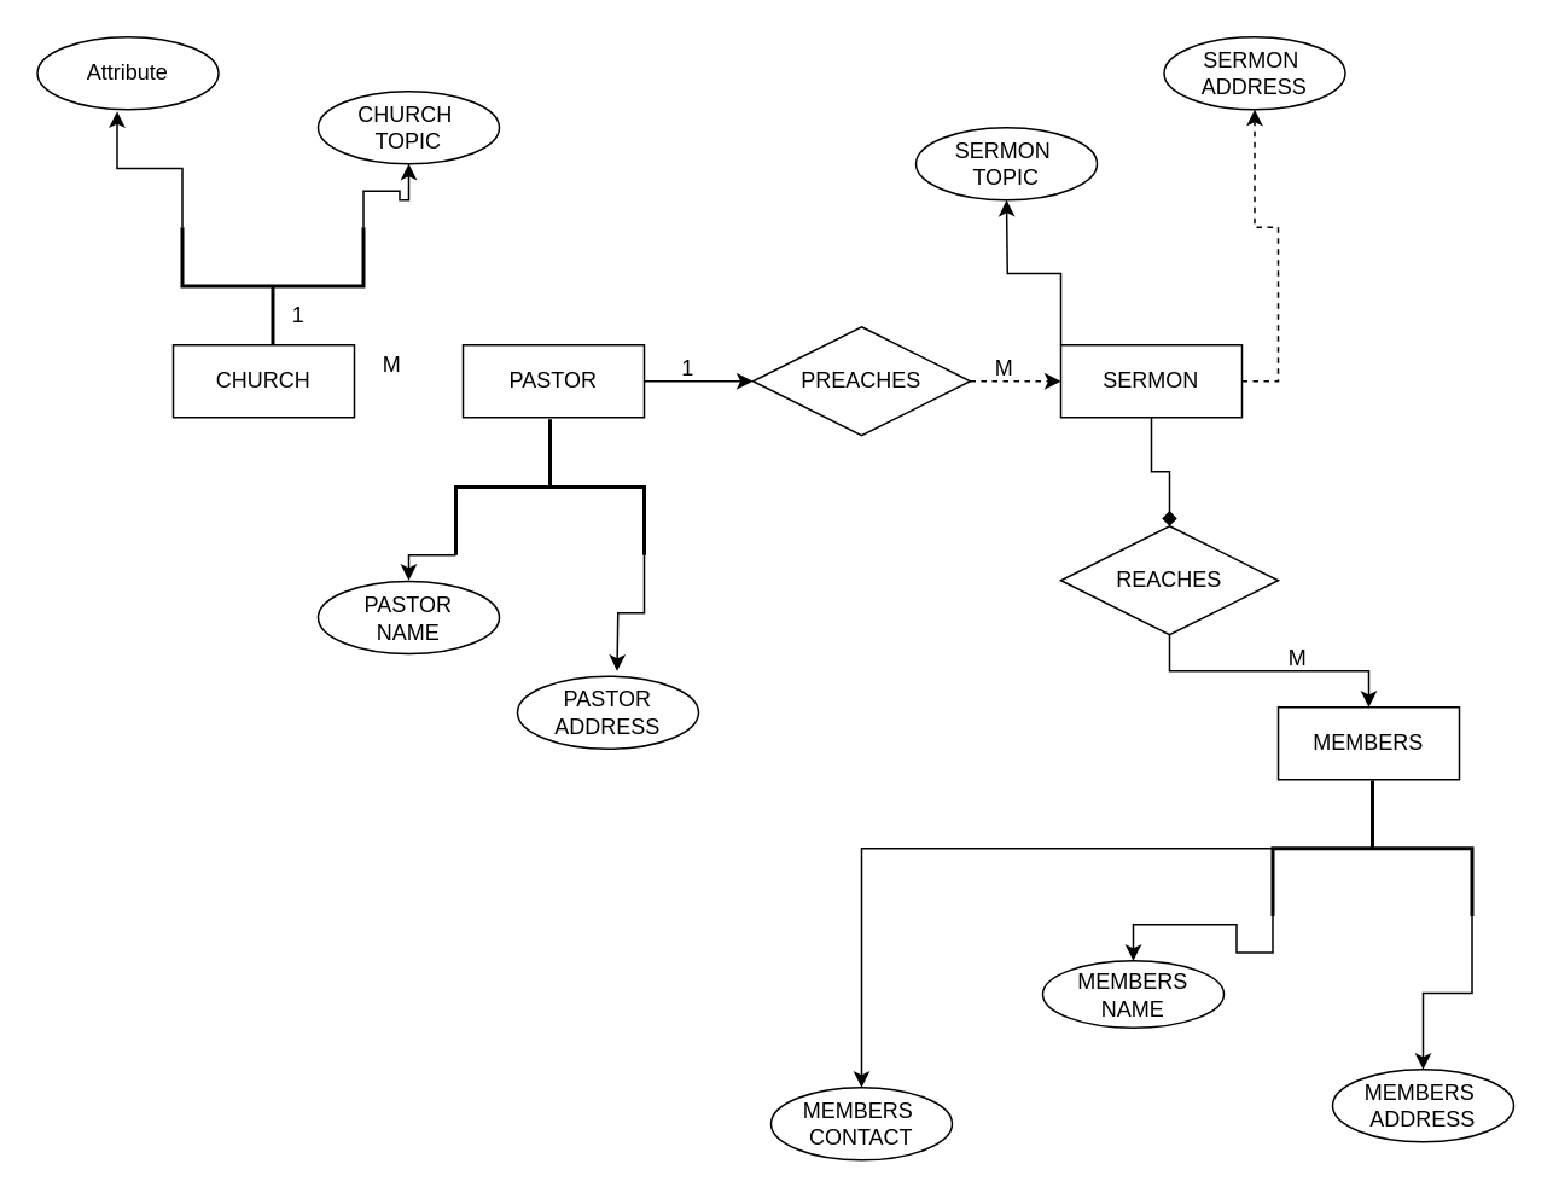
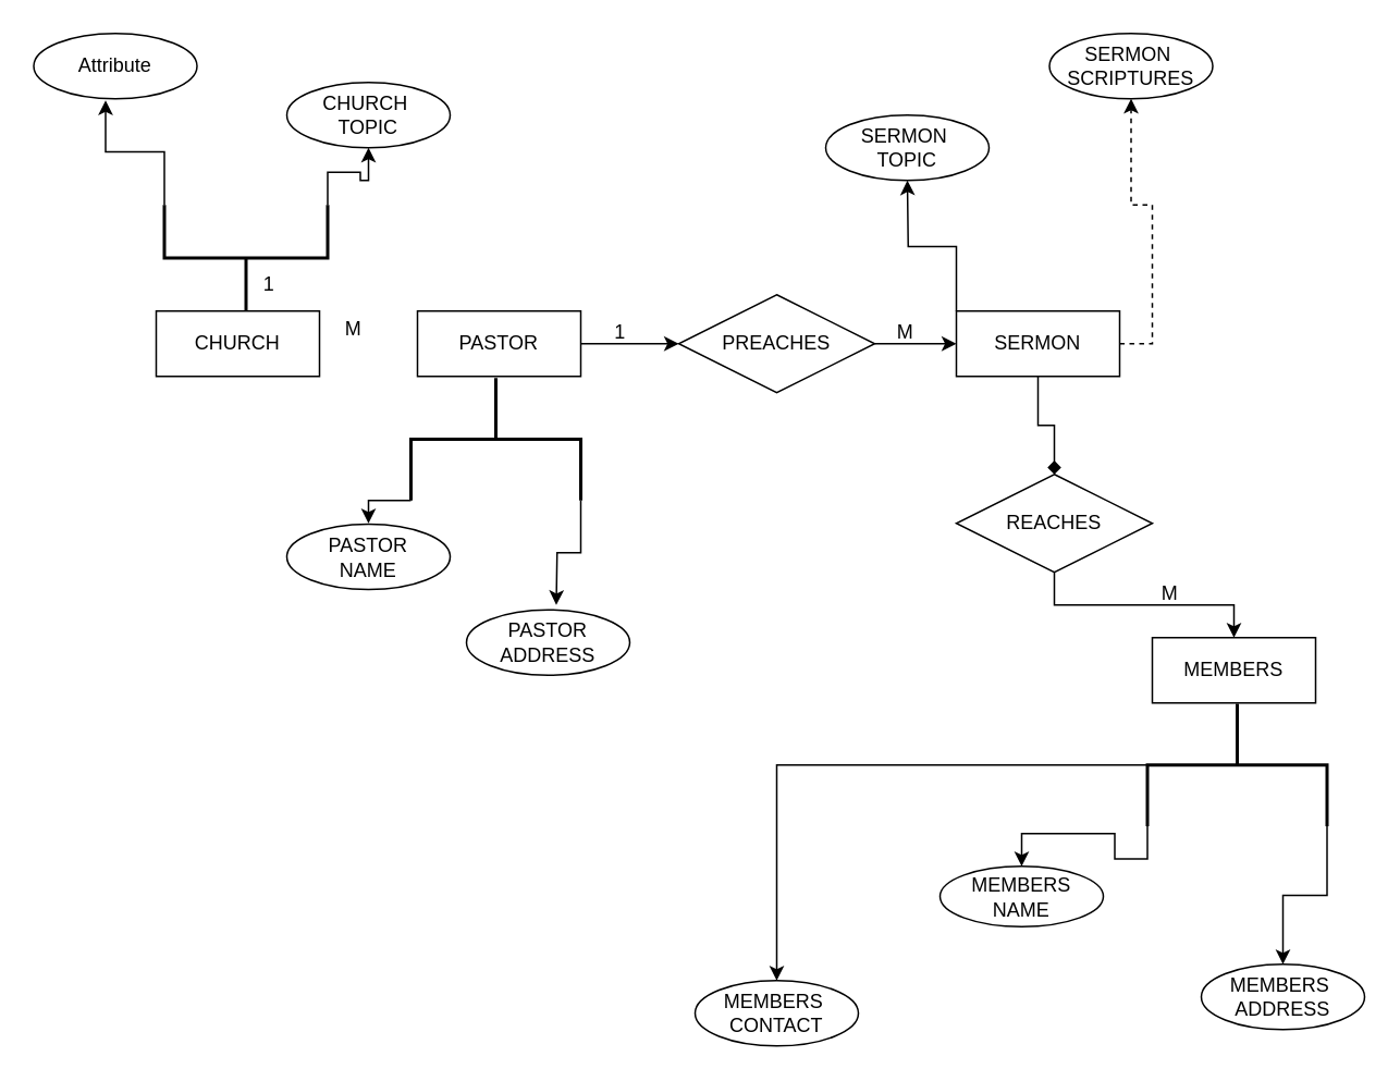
  <mxCell id="0" />
  <mxCell id="1" parent="0" />
  <mxCell id="2" value="CHURCH" style="whiteSpace=wrap;html=1;align=center;" parent="1" vertex="1"><mxGeometry x="95" y="190" width="100" height="40" as="geometry" /></mxCell>
  <mxCell id="3" style="edgeStyle=orthogonalEdgeStyle;rounded=0;orthogonalLoop=1;jettySize=auto;html=1;exitX=1;exitY=0.5;exitDx=0;exitDy=0;entryX=0;entryY=0.5;entryDx=0;entryDy=0;" parent="1" source="4" edge="1"><mxGeometry relative="1" as="geometry"><mxPoint x="415" y="210" as="targetPoint" /></mxGeometry></mxCell>
  <mxCell id="4" value="PASTOR" style="whiteSpace=wrap;html=1;align=center;" parent="1" vertex="1"><mxGeometry x="255" y="190" width="100" height="40" as="geometry" /></mxCell>
  <mxCell id="5" style="edgeStyle=orthogonalEdgeStyle;rounded=0;orthogonalLoop=1;jettySize=auto;html=1;exitX=1;exitY=1;exitDx=0;exitDy=0;exitPerimeter=0;entryX=0.5;entryY=1;entryDx=0;entryDy=0;" parent="1" source="7" target="24" edge="1"><mxGeometry relative="1" as="geometry" /></mxCell>
  <mxCell id="6" style="edgeStyle=orthogonalEdgeStyle;rounded=0;orthogonalLoop=1;jettySize=auto;html=1;exitX=1;exitY=0;exitDx=0;exitDy=0;exitPerimeter=0;entryX=0.44;entryY=1.025;entryDx=0;entryDy=0;entryPerimeter=0;" parent="1" source="7" target="25" edge="1"><mxGeometry relative="1" as="geometry" /></mxCell>
  <mxCell id="7" value="" style="strokeWidth=2;html=1;shape=mxgraph.flowchart.annotation_2;align=left;labelPosition=right;pointerEvents=1;rotation=-90;" parent="1" vertex="1"><mxGeometry x="117.5" y="107.5" width="65" height="100" as="geometry" /></mxCell>
  <mxCell id="8" style="edgeStyle=orthogonalEdgeStyle;rounded=0;orthogonalLoop=1;jettySize=auto;html=1;exitX=1;exitY=1;exitDx=0;exitDy=0;exitPerimeter=0;entryX=0.5;entryY=0;entryDx=0;entryDy=0;" parent="1" source="10" edge="1"><mxGeometry relative="1" as="geometry"><mxPoint x="225" y="320" as="targetPoint" /></mxGeometry></mxCell>
  <mxCell id="9" style="edgeStyle=orthogonalEdgeStyle;rounded=0;orthogonalLoop=1;jettySize=auto;html=1;exitX=1;exitY=0;exitDx=0;exitDy=0;exitPerimeter=0;entryX=0.5;entryY=0;entryDx=0;entryDy=0;" parent="1" source="10" edge="1"><mxGeometry relative="1" as="geometry"><mxPoint x="340" y="370" as="targetPoint" /></mxGeometry></mxCell>
  <mxCell id="10" value="" style="strokeWidth=2;html=1;shape=mxgraph.flowchart.annotation_2;align=left;labelPosition=right;pointerEvents=1;rotation=90;" parent="1" vertex="1"><mxGeometry x="265.5" y="216.5" width="75" height="104" as="geometry" /></mxCell>
- <mxCell id="11" style="edgeStyle=orthogonalEdgeStyle;rounded=0;orthogonalLoop=1;jettySize=auto;html=1;exitX=1;exitY=0.5;exitDx=0;exitDy=0;entryX=0;entryY=0.5;entryDx=0;entryDy=0;dashed=1;" parent="1" source="12" target="16" edge="1"><mxGeometry relative="1" as="geometry" /></mxCell>
+ <mxCell id="11" style="edgeStyle=orthogonalEdgeStyle;rounded=0;orthogonalLoop=1;jettySize=auto;html=1;exitX=1;exitY=0.5;exitDx=0;exitDy=0;entryX=0;entryY=0.5;entryDx=0;entryDy=0;" parent="1" source="12" target="16" edge="1"><mxGeometry relative="1" as="geometry" /></mxCell>
  <mxCell id="12" value="PREACHES" style="shape=rhombus;perimeter=rhombusPerimeter;whiteSpace=wrap;html=1;align=center;" parent="1" vertex="1"><mxGeometry x="415" y="180" width="120" height="60" as="geometry" /></mxCell>
  <mxCell id="13" style="edgeStyle=orthogonalEdgeStyle;rounded=0;orthogonalLoop=1;jettySize=auto;html=1;exitX=0;exitY=0;exitDx=0;exitDy=0;entryX=0.5;entryY=1;entryDx=0;entryDy=0;" parent="1" source="16" edge="1"><mxGeometry relative="1" as="geometry"><mxPoint x="555" y="110" as="targetPoint" /></mxGeometry></mxCell>
  <mxCell id="14" style="edgeStyle=orthogonalEdgeStyle;rounded=0;orthogonalLoop=1;jettySize=auto;html=1;exitX=0.5;exitY=1;exitDx=0;exitDy=0;entryX=0.5;entryY=0;entryDx=0;entryDy=0;endArrow=diamond;" parent="1" source="16" target="18" edge="1"><mxGeometry relative="1" as="geometry" /></mxCell>
  <mxCell id="15" style="edgeStyle=orthogonalEdgeStyle;rounded=0;orthogonalLoop=1;jettySize=auto;html=1;exitX=1;exitY=0.5;exitDx=0;exitDy=0;dashed=1;" parent="1" source="16" target="27" edge="1"><mxGeometry relative="1" as="geometry" /></mxCell>
  <mxCell id="16" value="SERMON" style="whiteSpace=wrap;html=1;align=center;" parent="1" vertex="1"><mxGeometry x="585" y="190" width="100" height="40" as="geometry" /></mxCell>
  <mxCell id="17" style="edgeStyle=orthogonalEdgeStyle;rounded=0;orthogonalLoop=1;jettySize=auto;html=1;exitX=0.5;exitY=1;exitDx=0;exitDy=0;entryX=0.5;entryY=0;entryDx=0;entryDy=0;" parent="1" source="18" target="19" edge="1"><mxGeometry relative="1" as="geometry" /></mxCell>
  <mxCell id="18" value="REACHES" style="shape=rhombus;perimeter=rhombusPerimeter;whiteSpace=wrap;html=1;align=center;" parent="1" vertex="1"><mxGeometry x="585" y="290" width="120" height="60" as="geometry" /></mxCell>
  <mxCell id="19" value="MEMBERS" style="whiteSpace=wrap;html=1;align=center;" parent="1" vertex="1"><mxGeometry x="705" y="390" width="100" height="40" as="geometry" /></mxCell>
  <mxCell id="20" style="edgeStyle=orthogonalEdgeStyle;rounded=0;orthogonalLoop=1;jettySize=auto;html=1;exitX=1;exitY=1;exitDx=0;exitDy=0;exitPerimeter=0;entryX=0.5;entryY=0;entryDx=0;entryDy=0;" parent="1" source="23" target="30" edge="1"><mxGeometry relative="1" as="geometry" /></mxCell>
  <mxCell id="21" style="edgeStyle=orthogonalEdgeStyle;rounded=0;orthogonalLoop=1;jettySize=auto;html=1;exitX=1;exitY=0;exitDx=0;exitDy=0;exitPerimeter=0;" parent="1" source="23" target="31" edge="1"><mxGeometry relative="1" as="geometry" /></mxCell>
  <mxCell id="22" style="edgeStyle=orthogonalEdgeStyle;rounded=0;orthogonalLoop=1;jettySize=auto;html=1;exitX=0.5;exitY=1;exitDx=0;exitDy=0;exitPerimeter=0;entryX=0.5;entryY=0;entryDx=0;entryDy=0;" parent="1" source="23" target="32" edge="1"><mxGeometry relative="1" as="geometry" /></mxCell>
  <mxCell id="23" value="" style="strokeWidth=2;html=1;shape=mxgraph.flowchart.annotation_2;align=left;labelPosition=right;pointerEvents=1;rotation=90;" parent="1" vertex="1"><mxGeometry x="719.5" y="413" width="75" height="110" as="geometry" /></mxCell>
  <mxCell id="24" value="CHURCH&amp;nbsp;&lt;br&gt;TOPIC" style="ellipse;whiteSpace=wrap;html=1;align=center;" parent="1" vertex="1"><mxGeometry x="175" y="50" width="100" height="40" as="geometry" /></mxCell>
  <mxCell id="25" value="Attribute" style="ellipse;whiteSpace=wrap;html=1;align=center;" parent="1" vertex="1"><mxGeometry x="20" y="20" width="100" height="40" as="geometry" /></mxCell>
  <mxCell id="26" value="SERMON&amp;nbsp;&lt;br&gt;TOPIC" style="ellipse;whiteSpace=wrap;html=1;align=center;" parent="1" vertex="1"><mxGeometry x="505" y="70" width="100" height="40" as="geometry" /></mxCell>
- <mxCell id="27" value="SERMON&amp;nbsp;&lt;br&gt;ADDRESS" style="ellipse;whiteSpace=wrap;html=1;align=center;" parent="1" vertex="1"><mxGeometry x="642" y="20" width="100" height="40" as="geometry" /></mxCell>
+ <mxCell id="27" value="SERMON&amp;nbsp;&lt;br&gt;SCRIPTURES" style="ellipse;whiteSpace=wrap;html=1;align=center;" parent="1" vertex="1"><mxGeometry x="642" y="20" width="100" height="40" as="geometry" /></mxCell>
  <mxCell id="28" value="PASTOR&lt;br&gt;NAME" style="ellipse;whiteSpace=wrap;html=1;align=center;" parent="1" vertex="1"><mxGeometry x="175" y="320.5" width="100" height="40" as="geometry" /></mxCell>
  <mxCell id="29" value="PASTOR&lt;br&gt;ADDRESS" style="ellipse;whiteSpace=wrap;html=1;align=center;" parent="1" vertex="1"><mxGeometry x="285" y="373" width="100" height="40" as="geometry" /></mxCell>
  <mxCell id="30" value="MEMBERS NAME" style="ellipse;whiteSpace=wrap;html=1;align=center;" parent="1" vertex="1"><mxGeometry x="575" y="530" width="100" height="37" as="geometry" /></mxCell>
  <mxCell id="31" value="MEMBERS&amp;nbsp;&lt;br&gt;ADDRESS" style="ellipse;whiteSpace=wrap;html=1;align=center;" parent="1" vertex="1"><mxGeometry x="735" y="590" width="100" height="40" as="geometry" /></mxCell>
  <mxCell id="32" value="MEMBERS&amp;nbsp;&lt;br&gt;CONTACT" style="ellipse;whiteSpace=wrap;html=1;align=center;" parent="1" vertex="1"><mxGeometry x="425" y="600" width="100" height="40" as="geometry" /></mxCell>
  <mxCell id="33" value="1" style="text;strokeColor=none;fillColor=none;spacingLeft=4;spacingRight=4;overflow=hidden;rotatable=0;points=[[0,0.5],[1,0.5]];portConstraint=eastwest;fontSize=12;whiteSpace=wrap;html=1;" parent="1" vertex="1"><mxGeometry x="155" y="160" width="40" height="30" as="geometry" /></mxCell>
  <mxCell id="34" value="M&amp;nbsp;&amp;nbsp;&lt;br&gt;" style="text;strokeColor=none;fillColor=none;spacingLeft=4;spacingRight=4;overflow=hidden;rotatable=0;points=[[0,0.5],[1,0.5]];portConstraint=eastwest;fontSize=12;whiteSpace=wrap;html=1;" parent="1" vertex="1"><mxGeometry x="205" y="186.5" width="40" height="30" as="geometry" /></mxCell>
  <mxCell id="35" value="1" style="text;strokeColor=none;fillColor=none;spacingLeft=4;spacingRight=4;overflow=hidden;rotatable=0;points=[[0,0.5],[1,0.5]];portConstraint=eastwest;fontSize=12;whiteSpace=wrap;html=1;" parent="1" vertex="1"><mxGeometry x="370" y="189" width="40" height="30" as="geometry" /></mxCell>
  <mxCell id="36" value="M" style="text;strokeColor=none;fillColor=none;spacingLeft=4;spacingRight=4;overflow=hidden;rotatable=0;points=[[0,0.5],[1,0.5]];portConstraint=eastwest;fontSize=12;whiteSpace=wrap;html=1;" parent="1" vertex="1"><mxGeometry x="543" y="188.5" width="40" height="30" as="geometry" /></mxCell>
  <mxCell id="37" value="M" style="text;strokeColor=none;fillColor=none;spacingLeft=4;spacingRight=4;overflow=hidden;rotatable=0;points=[[0,0.5],[1,0.5]];portConstraint=eastwest;fontSize=12;whiteSpace=wrap;html=1;" parent="1" vertex="1"><mxGeometry x="705" y="349" width="40" height="30" as="geometry" /></mxCell>
